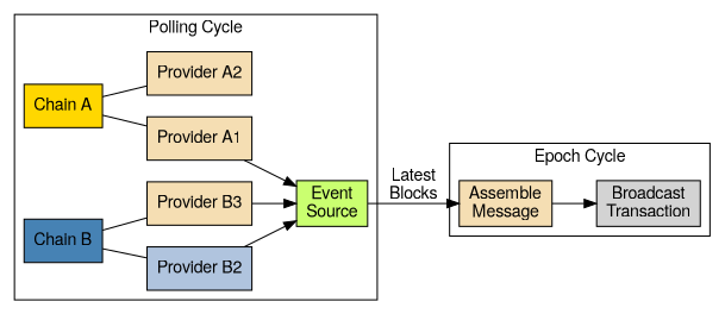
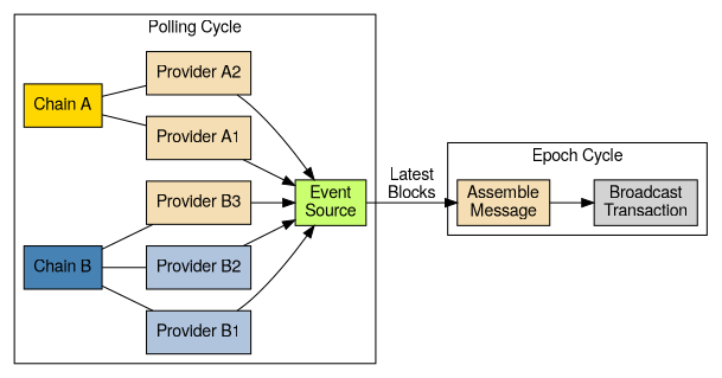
  digraph {
    fontname="Helvetica,Arial,sans-serif"
    rankdir=LR
    node [fillcolor=wheat fontname="Helvetica,Arial,sans-serif" shape=rect style=filled]
    edge [fontname="Helvetica,Arial,sans-serif"]
    n1 [fillcolor=darkolivegreen1 label="Event\nSource"]
    n2 [fillcolor=gold label="Chain A"]
    n3 [fillcolor=steelblue label="Chain B"]
    n4 [label="Provider A1"]
    n5 [label="Provider A2"]
+   n6 [fillcolor=lightsteelblue label="Provider B1"]
    n7 [fillcolor=lightsteelblue label="Provider B2"]
    n8 [label="Provider B3"]
    n9 [label="Assemble\nMessage"]
    n10 [fillcolor=lightgray label="Broadcast\nTransaction"]
    subgraph cluster_1 {
      label="Polling Cycle"
      n1
      n2
      n3
      n4
      n5
+     n6
      n7
      n8
    }
    subgraph cluster_2 {
      label="Epoch Cycle"
      n9
      n10
    }
    n1 -> n9 [label="Latest\nBlocks"]
    n2 -> n4 [arrowhead=none]
    n2 -> n5 [arrowhead=none]
+   n3 -> n6 [arrowhead=none]
    n3 -> n7 [arrowhead=none]
    n3 -> n8 [arrowhead=none]
    n4 -> n1
+   n5 -> n1
+   n6 -> n1
    n7 -> n1
    n8 -> n1
    n9 -> n10
  }
